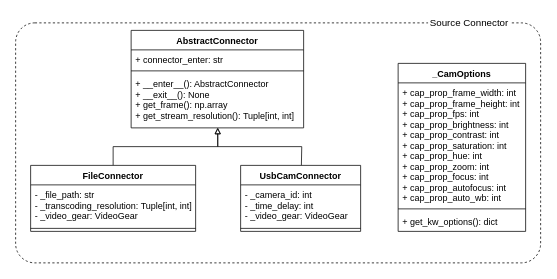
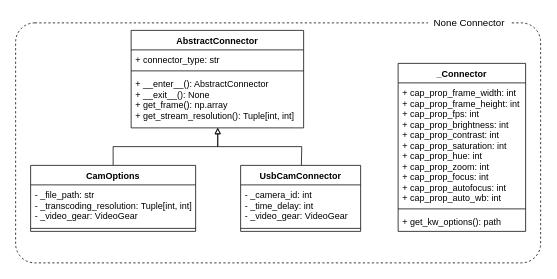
  <mxCell id="0" />
  <mxCell id="1" parent="0" />
  <mxCell id="2" value="" style="rounded=1;whiteSpace=wrap;html=1;fillColor=none;dashed=1;perimeterSpacing=0;arcSize=8;" parent="1" vertex="1"><mxGeometry x="20" y="30" width="700" height="320" as="geometry" /></mxCell>
- <mxCell id="3" value="&lt;font style=&quot;font-size: 13px&quot;&gt;Source Connector&lt;/font&gt;" style="text;html=1;strokeColor=none;align=center;verticalAlign=middle;whiteSpace=wrap;rounded=0;dashed=1;fillColor=#ffffff;" parent="1" vertex="1"><mxGeometry x="570" y="20" width="110" height="20" as="geometry" /></mxCell>
+ <mxCell id="3" value="&lt;font style=&quot;font-size: 13px&quot;&gt;None Connector&lt;/font&gt;" style="text;html=1;strokeColor=none;align=center;verticalAlign=middle;whiteSpace=wrap;rounded=0;dashed=1;fillColor=#ffffff;" parent="1" vertex="1"><mxGeometry x="570" y="20" width="110" height="20" as="geometry" /></mxCell>
  <mxCell id="4" style="edgeStyle=orthogonalEdgeStyle;rounded=0;orthogonalLoop=1;jettySize=auto;html=1;exitX=0.5;exitY=0;exitDx=0;exitDy=0;endArrow=block;endFill=0;entryX=0.502;entryY=0.996;entryDx=0;entryDy=0;entryPerimeter=0;" parent="1" source="10" target="19" edge="1"><mxGeometry relative="1" as="geometry"><mxPoint x="185" y="220" as="sourcePoint" /><mxPoint x="290" y="144" as="targetPoint" /><Array as="points" /></mxGeometry></mxCell>
  <mxCell id="5" style="edgeStyle=orthogonalEdgeStyle;rounded=0;orthogonalLoop=1;jettySize=auto;html=1;endArrow=block;endFill=0;exitX=0.5;exitY=0;exitDx=0;exitDy=0;entryX=0.502;entryY=1;entryDx=0;entryDy=0;entryPerimeter=0;" parent="1" target="19" edge="1"><mxGeometry relative="1" as="geometry"><mxPoint x="401" y="220" as="sourcePoint" /><mxPoint x="291" y="150" as="targetPoint" /><Array as="points" /></mxGeometry></mxCell>
- <mxCell id="6" value="_CamOptions" style="swimlane;fontStyle=1;align=center;verticalAlign=top;childLayout=stackLayout;horizontal=1;startSize=26;horizontalStack=0;resizeParent=1;resizeParentMax=0;resizeLast=0;collapsible=1;marginBottom=0;fillColor=#ffffff;" parent="1" vertex="1"><mxGeometry x="530" y="84" width="170" height="224" as="geometry"><mxRectangle x="330" y="270" width="110" height="26" as="alternateBounds" /></mxGeometry></mxCell>
+ <mxCell id="6" value="_Connector" style="swimlane;fontStyle=1;align=center;verticalAlign=top;childLayout=stackLayout;horizontal=1;startSize=26;horizontalStack=0;resizeParent=1;resizeParentMax=0;resizeLast=0;collapsible=1;marginBottom=0;fillColor=#ffffff;" parent="1" vertex="1"><mxGeometry x="530" y="84" width="170" height="224" as="geometry"><mxRectangle x="330" y="270" width="110" height="26" as="alternateBounds" /></mxGeometry></mxCell>
  <mxCell id="7" value="+ cap_prop_frame_width: int&#10;+ cap_prop_frame_height: int&#10;+ cap_prop_fps: int&#10;+ cap_prop_brightness: int&#10;+ cap_prop_contrast: int&#10;+ cap_prop_saturation: int&#10;+ cap_prop_hue: int&#10;+ cap_prop_zoom: int&#10;+ cap_prop_focus: int&#10;+ cap_prop_autofocus: int&#10;+ cap_prop_auto_wb: int" style="text;strokeColor=none;fillColor=none;align=left;verticalAlign=top;spacingLeft=4;spacingRight=4;overflow=hidden;rotatable=0;points=[[0,0.5],[1,0.5]];portConstraint=eastwest;" parent="6" vertex="1"><mxGeometry y="26" width="170" height="164" as="geometry" /></mxCell>
  <mxCell id="8" value="" style="line;strokeWidth=1;fillColor=none;align=left;verticalAlign=middle;spacingTop=-1;spacingLeft=3;spacingRight=3;rotatable=0;labelPosition=right;points=[];portConstraint=eastwest;" parent="6" vertex="1"><mxGeometry y="190" width="170" height="8" as="geometry" /></mxCell>
- <mxCell id="9" value="+ get_kw_options(): dict" style="text;strokeColor=none;fillColor=none;align=left;verticalAlign=top;spacingLeft=4;spacingRight=4;overflow=hidden;rotatable=0;points=[[0,0.5],[1,0.5]];portConstraint=eastwest;" parent="6" vertex="1"><mxGeometry y="198" width="170" height="26" as="geometry" /></mxCell>
- <mxCell id="10" value="FileConnector" style="swimlane;fontStyle=1;align=center;verticalAlign=top;childLayout=stackLayout;horizontal=1;startSize=26;horizontalStack=0;resizeParent=1;resizeParentMax=0;resizeLast=0;collapsible=1;marginBottom=0;rounded=0;fillColor=#ffffff;" parent="1" vertex="1"><mxGeometry x="40" y="220" width="220" height="88" as="geometry" /></mxCell>
+ <mxCell id="9" value="+ get_kw_options(): path" style="text;strokeColor=none;fillColor=none;align=left;verticalAlign=top;spacingLeft=4;spacingRight=4;overflow=hidden;rotatable=0;points=[[0,0.5],[1,0.5]];portConstraint=eastwest;" parent="6" vertex="1"><mxGeometry y="198" width="170" height="26" as="geometry" /></mxCell>
+ <mxCell id="10" value="CamOptions" style="swimlane;fontStyle=1;align=center;verticalAlign=top;childLayout=stackLayout;horizontal=1;startSize=26;horizontalStack=0;resizeParent=1;resizeParentMax=0;resizeLast=0;collapsible=1;marginBottom=0;rounded=0;fillColor=#ffffff;" parent="1" vertex="1"><mxGeometry x="40" y="220" width="220" height="88" as="geometry" /></mxCell>
  <mxCell id="11" value="- _file_path: str&#10;- _transcoding_resolution: Tuple[int, int]&#10;- _video_gear: VideoGear" style="text;strokeColor=none;fillColor=none;align=left;verticalAlign=top;spacingLeft=4;spacingRight=4;overflow=hidden;rotatable=0;points=[[0,0.5],[1,0.5]];portConstraint=eastwest;" parent="10" vertex="1"><mxGeometry y="26" width="220" height="54" as="geometry" /></mxCell>
  <mxCell id="12" value="" style="line;strokeWidth=1;fillColor=none;align=left;verticalAlign=middle;spacingTop=-1;spacingLeft=3;spacingRight=3;rotatable=0;labelPosition=right;points=[];portConstraint=eastwest;" parent="10" vertex="1"><mxGeometry y="80" width="220" height="8" as="geometry" /></mxCell>
  <mxCell id="13" value="UsbCamConnector" style="swimlane;fontStyle=1;align=center;verticalAlign=top;childLayout=stackLayout;horizontal=1;startSize=26;horizontalStack=0;resizeParent=1;resizeParentMax=0;resizeLast=0;collapsible=1;marginBottom=0;rounded=0;fillColor=#ffffff;" parent="1" vertex="1"><mxGeometry x="320" y="220" width="160" height="88" as="geometry" /></mxCell>
  <mxCell id="14" value="- _camera_id: int&#10;- _time_delay: int&#10;- _video_gear: VideoGear" style="text;strokeColor=none;fillColor=none;align=left;verticalAlign=top;spacingLeft=4;spacingRight=4;overflow=hidden;rotatable=0;points=[[0,0.5],[1,0.5]];portConstraint=eastwest;" parent="13" vertex="1"><mxGeometry y="26" width="160" height="54" as="geometry" /></mxCell>
  <mxCell id="15" value="" style="line;strokeWidth=1;fillColor=none;align=left;verticalAlign=middle;spacingTop=-1;spacingLeft=3;spacingRight=3;rotatable=0;labelPosition=right;points=[];portConstraint=eastwest;" parent="13" vertex="1"><mxGeometry y="80" width="160" height="8" as="geometry" /></mxCell>
  <mxCell id="16" value="AbstractConnector" style="swimlane;fontStyle=1;align=center;verticalAlign=top;childLayout=stackLayout;horizontal=1;startSize=26;horizontalStack=0;resizeParent=1;resizeParentMax=0;resizeLast=0;collapsible=1;marginBottom=0;fillColor=#ffffff;" parent="1" vertex="1"><mxGeometry x="174" y="40" width="230" height="130" as="geometry"><mxRectangle x="330" y="270" width="110" height="26" as="alternateBounds" /></mxGeometry></mxCell>
- <mxCell id="17" value="+ connector_enter: str" style="text;strokeColor=none;fillColor=none;align=left;verticalAlign=top;spacingLeft=4;spacingRight=4;overflow=hidden;rotatable=0;points=[[0,0.5],[1,0.5]];portConstraint=eastwest;" parent="16" vertex="1"><mxGeometry y="26" width="230" height="24" as="geometry" /></mxCell>
+ <mxCell id="17" value="+ connector_type: str" style="text;strokeColor=none;fillColor=none;align=left;verticalAlign=top;spacingLeft=4;spacingRight=4;overflow=hidden;rotatable=0;points=[[0,0.5],[1,0.5]];portConstraint=eastwest;" parent="16" vertex="1"><mxGeometry y="26" width="230" height="24" as="geometry" /></mxCell>
  <mxCell id="18" value="" style="line;strokeWidth=1;fillColor=none;align=left;verticalAlign=middle;spacingTop=-1;spacingLeft=3;spacingRight=3;rotatable=0;labelPosition=right;points=[];portConstraint=eastwest;" parent="16" vertex="1"><mxGeometry y="50" width="230" height="8" as="geometry" /></mxCell>
  <mxCell id="19" value="+ __enter__(): AbstractConnector&#10;+ __exit__(): None&#10;+ get_frame(): np.array&#10;+ get_stream_resolution(): Tuple[int, int]" style="text;strokeColor=none;fillColor=none;align=left;verticalAlign=top;spacingLeft=4;spacingRight=4;overflow=hidden;rotatable=0;points=[[0,0.5],[1,0.5]];portConstraint=eastwest;" parent="16" vertex="1"><mxGeometry y="58" width="230" height="72" as="geometry" /></mxCell>
